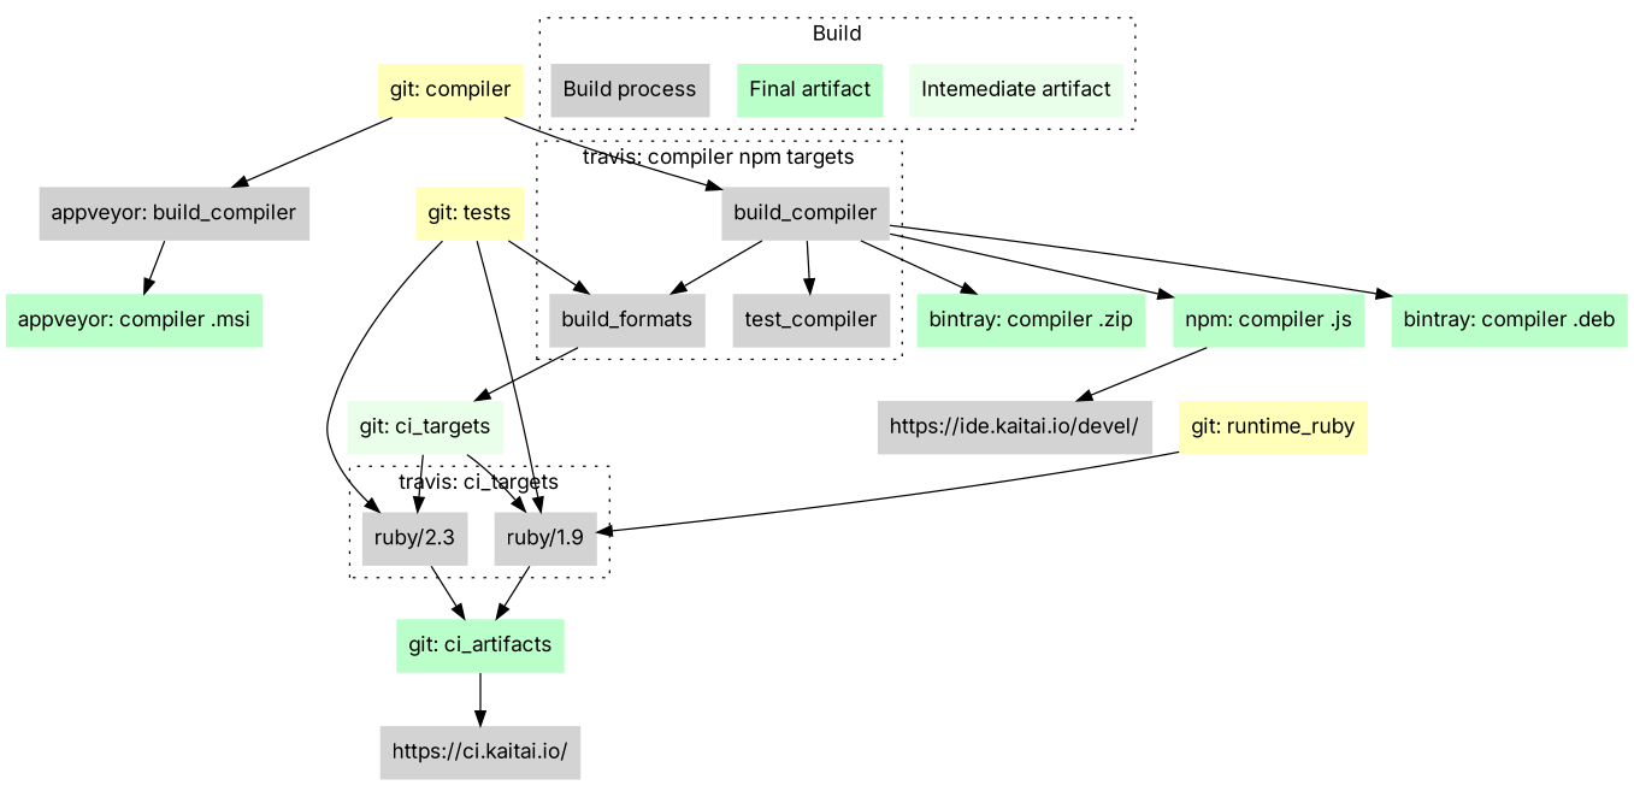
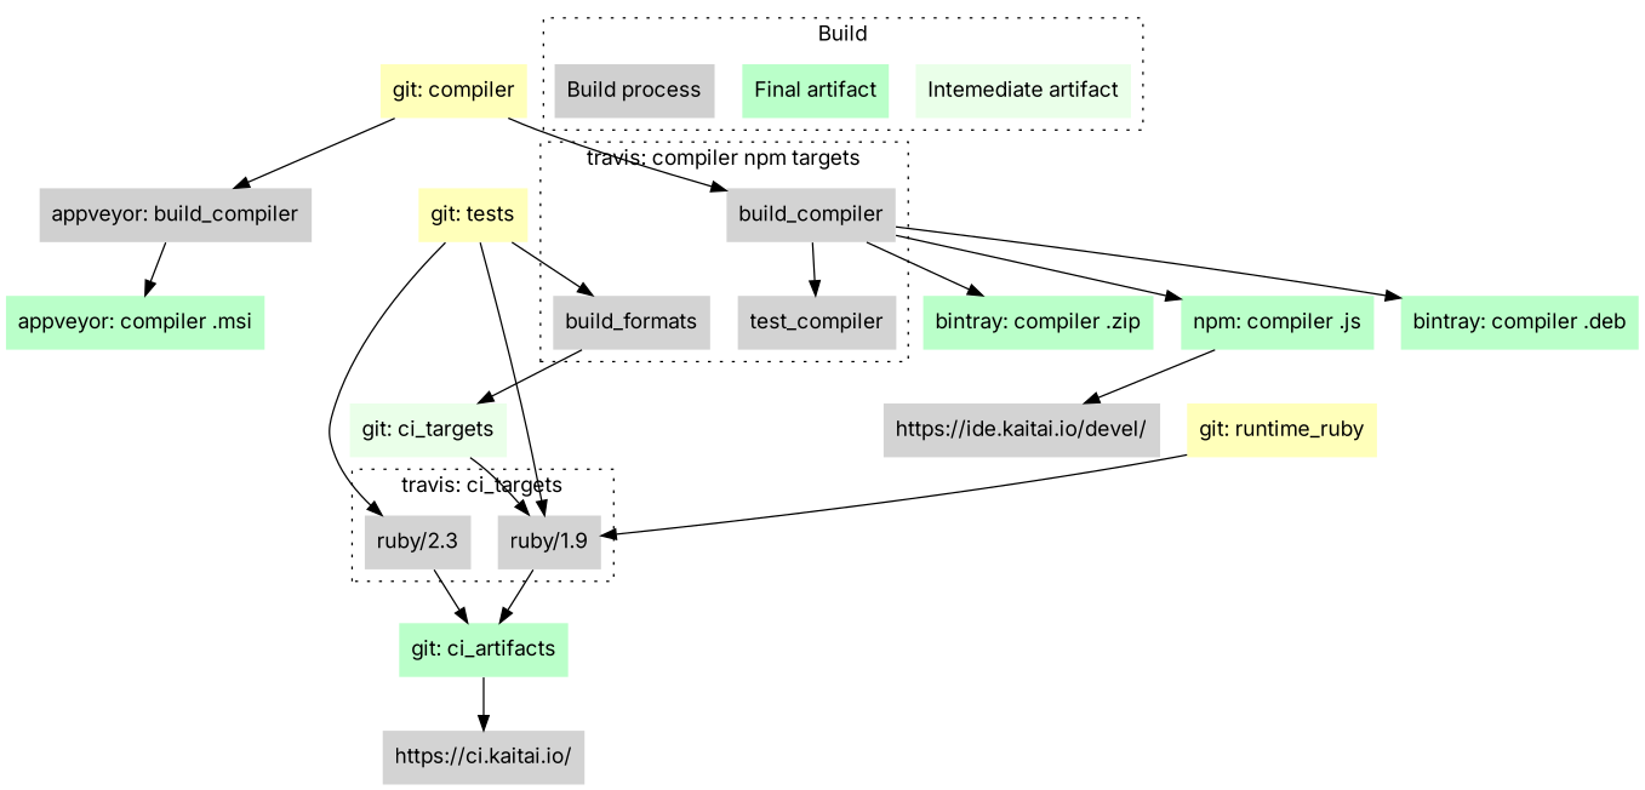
  digraph {
    compound=true
    fontname=Inter
    rankdir=TB
    node [fontname=Inter shape=plaintext style=filled]
    edge [fontname=Inter]
    build_compiler
    test_compiler
    build_formats
    n4 [label="ruby/1.9"]
    n5 [label="ruby/2.3"]
    n6 [fillcolor="#eaffe9" label="Intemediate artifact"]
    n7 [fillcolor="#baffc9" label="Final artifact"]
    n8 [fillcolor="#d0d0d0" label="Build process"]
    n9 [fillcolor="#baffc9" label="bintray: compiler .deb"]
    n10 [fillcolor="#baffc9" label="bintray: compiler .zip"]
    n11 [fillcolor="#baffc9" label="npm: compiler .js"]
    n12 [fillcolor="#eaffe9" label="git: ci_targets"]
    n13 [fillcolor="#baffc9" label="git: ci_artifacts"]
    n14 [fillcolor="#ffffba" label="git: compiler"]
    n15 [fillcolor="#d0d0d0" label="appveyor: build_compiler"]
    n16 [fillcolor="#baffc9" label="appveyor: compiler .msi"]
    n17 [fillcolor="#ffffba" label="git: tests"]
    n18 [label="https://ci.kaitai.io/"]
    n19 [label="https://ide.kaitai.io/devel/"]
    n20 [fillcolor="#ffffba" label="git: runtime_ruby"]
    subgraph cluster_1 {
      label="travis: compiler npm targets"
      style=dotted
      build_compiler
      test_compiler
      build_formats
    }
    subgraph cluster_2 {
      label="travis: ci_targets"
      style=dotted
      n4
      n5
    }
    subgraph cluster_3 {
      label=Build
      style=dotted
      n6
      n7
      n8
    }
    build_compiler -> test_compiler
-   build_compiler -> build_formats
    build_compiler -> n9
    build_compiler -> n10
    build_compiler -> n11
    build_formats -> n12
    n4 -> n13
    n5 -> n13
    n11 -> n19
    n12 -> n4
-   n12 -> n5
    n13 -> n18
    n14 -> build_compiler
    n14 -> n15
    n15 -> n16
    n17 -> build_formats
    n17 -> n4
    n17 -> n5
    n20 -> n4
  }
